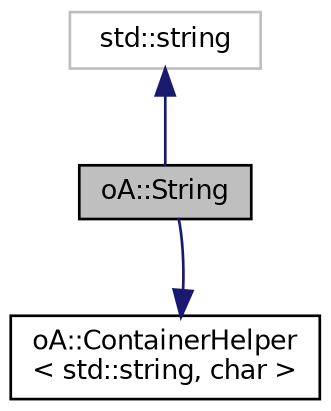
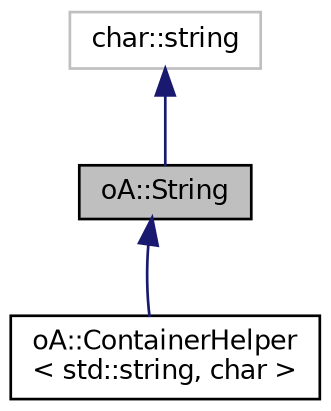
  digraph {
    node [color=black fillcolor=white fontname=Helvetica fontsize=10 shape=record style=filled]
    edge [color=midnightblue dir=back fontname=Helvetica fontsize=10 labelfontname=Helvetica labelfontsize=10 style=solid]
    n1 [fillcolor=grey75 fontcolor=black height=0.2 label="oA::String" width=0.4]
    n2 [height=0.2 label="oA::ContainerHelper\l\< std::string, char \>" width=0.4]
-   n3 [color=grey75 height=0.2 label="std::string" width=0.4]
-   n2 -> n1
+   n3 [color=grey75 height=0.2 label="char::string" width=0.4]
+   n1 -> n2
    n3 -> n1
  }
